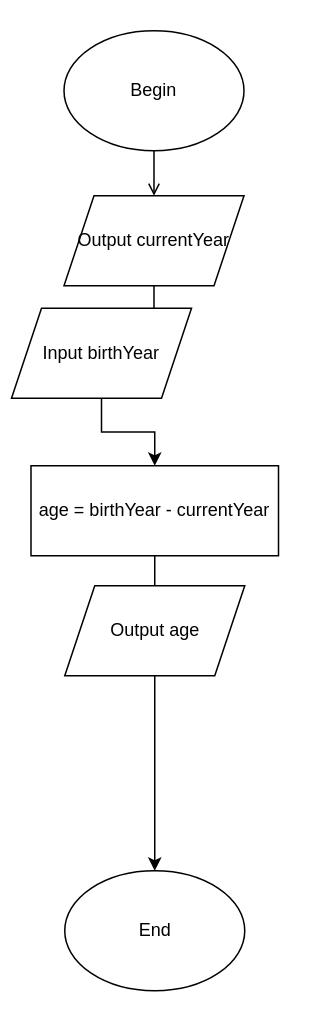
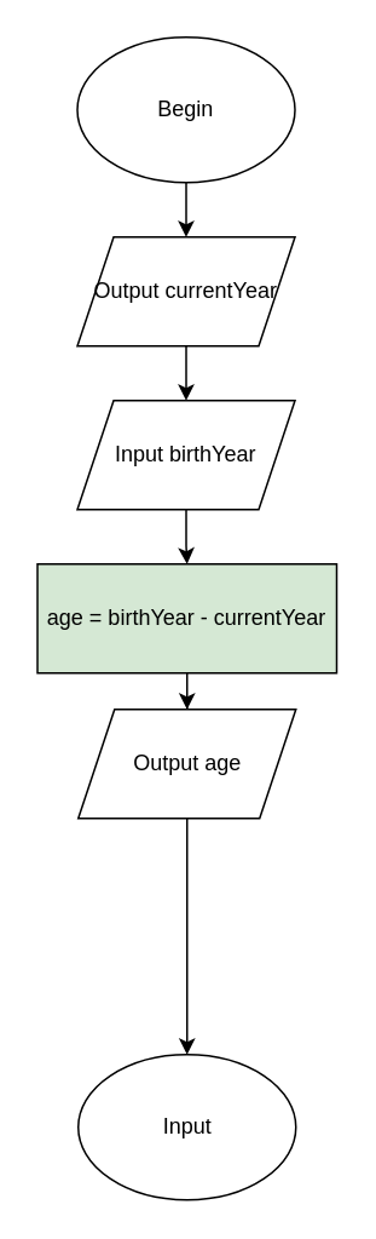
  <mxCell id="0" />
  <mxCell id="1" parent="0" />
- <mxCell id="2" value="" style="edgeStyle=orthogonalEdgeStyle;rounded=0;orthogonalLoop=1;jettySize=auto;html=1;endArrow=open;" edge="1" parent="1" source="3" target="5"><mxGeometry relative="1" as="geometry" /></mxCell>
+ <mxCell id="2" value="" style="edgeStyle=orthogonalEdgeStyle;rounded=0;orthogonalLoop=1;jettySize=auto;html=1;" edge="1" parent="1" source="3" target="5"><mxGeometry relative="1" as="geometry" /></mxCell>
  <mxCell id="3" value="Begin" style="ellipse;whiteSpace=wrap;html=1;" vertex="1" parent="1"><mxGeometry x="42" width="120" height="80" as="geometry" y="20" /></mxCell>
  <mxCell id="4" value="" style="edgeStyle=orthogonalEdgeStyle;rounded=0;orthogonalLoop=1;jettySize=auto;html=1;" edge="1" parent="1" source="5" target="7"><mxGeometry relative="1" as="geometry" /></mxCell>
  <mxCell id="5" value="Output currentYear" style="shape=parallelogram;perimeter=parallelogramPerimeter;whiteSpace=wrap;html=1;fixedSize=1;" vertex="1" parent="1"><mxGeometry x="42" y="130" width="120" height="60" as="geometry" /></mxCell>
  <mxCell id="6" value="" style="edgeStyle=orthogonalEdgeStyle;rounded=0;orthogonalLoop=1;jettySize=auto;html=1;" edge="1" parent="1" source="7" target="9"><mxGeometry relative="1" as="geometry" /></mxCell>
- <mxCell id="7" value="Input birthYear" style="shape=parallelogram;perimeter=parallelogramPerimeter;whiteSpace=wrap;html=1;fixedSize=1;" vertex="1" parent="1"><mxGeometry x="7" y="205" width="120" height="60" as="geometry" /></mxCell>
- <mxCell id="8" value="" style="edgeStyle=orthogonalEdgeStyle;rounded=0;orthogonalLoop=1;jettySize=auto;html=1;endArrow=none;" edge="1" parent="1" source="9" target="11"><mxGeometry relative="1" as="geometry" /></mxCell>
- <mxCell id="9" value="age = birthYear - currentYear" style="whiteSpace=wrap;html=1;" vertex="1" parent="1"><mxGeometry x="20" y="310" width="165" height="60" as="geometry" /></mxCell>
+ <mxCell id="7" value="Input birthYear" style="shape=parallelogram;perimeter=parallelogramPerimeter;whiteSpace=wrap;html=1;fixedSize=1;" vertex="1" parent="1"><mxGeometry x="42" y="220" width="120" height="60" as="geometry" /></mxCell>
+ <mxCell id="8" value="" style="edgeStyle=orthogonalEdgeStyle;rounded=0;orthogonalLoop=1;jettySize=auto;html=1;" edge="1" parent="1" source="9" target="11"><mxGeometry relative="1" as="geometry" /></mxCell>
+ <mxCell id="9" value="age = birthYear - currentYear" style="whiteSpace=wrap;html=1;fillColor=#d5e8d4;" vertex="1" parent="1"><mxGeometry x="20" y="310" width="165" height="60" as="geometry" /></mxCell>
  <mxCell id="10" value="" style="edgeStyle=orthogonalEdgeStyle;rounded=0;orthogonalLoop=1;jettySize=auto;html=1;" edge="1" parent="1" source="11" target="12"><mxGeometry relative="1" as="geometry" /></mxCell>
  <mxCell id="11" value="Output age" style="shape=parallelogram;perimeter=parallelogramPerimeter;whiteSpace=wrap;html=1;fixedSize=1;" vertex="1" parent="1"><mxGeometry x="42.5" y="390" width="120" height="60" as="geometry" /></mxCell>
- <mxCell id="12" value="End" style="ellipse;whiteSpace=wrap;html=1;" vertex="1" parent="1"><mxGeometry x="42.5" y="580" width="120" height="80" as="geometry" /></mxCell>
+ <mxCell id="12" value="Input" style="ellipse;whiteSpace=wrap;html=1;" vertex="1" parent="1"><mxGeometry x="42.5" y="580" width="120" height="80" as="geometry" /></mxCell>
